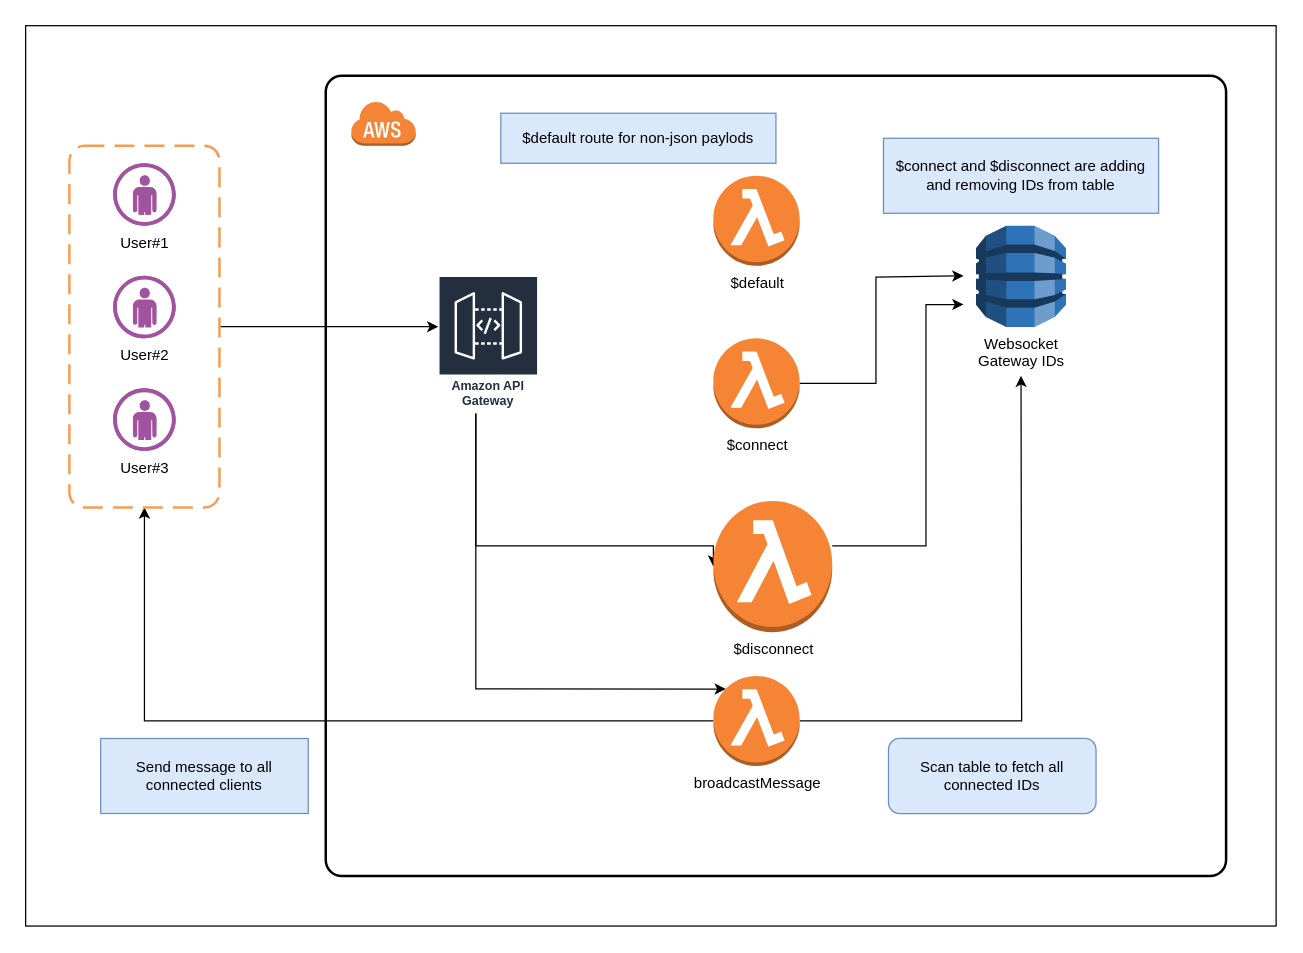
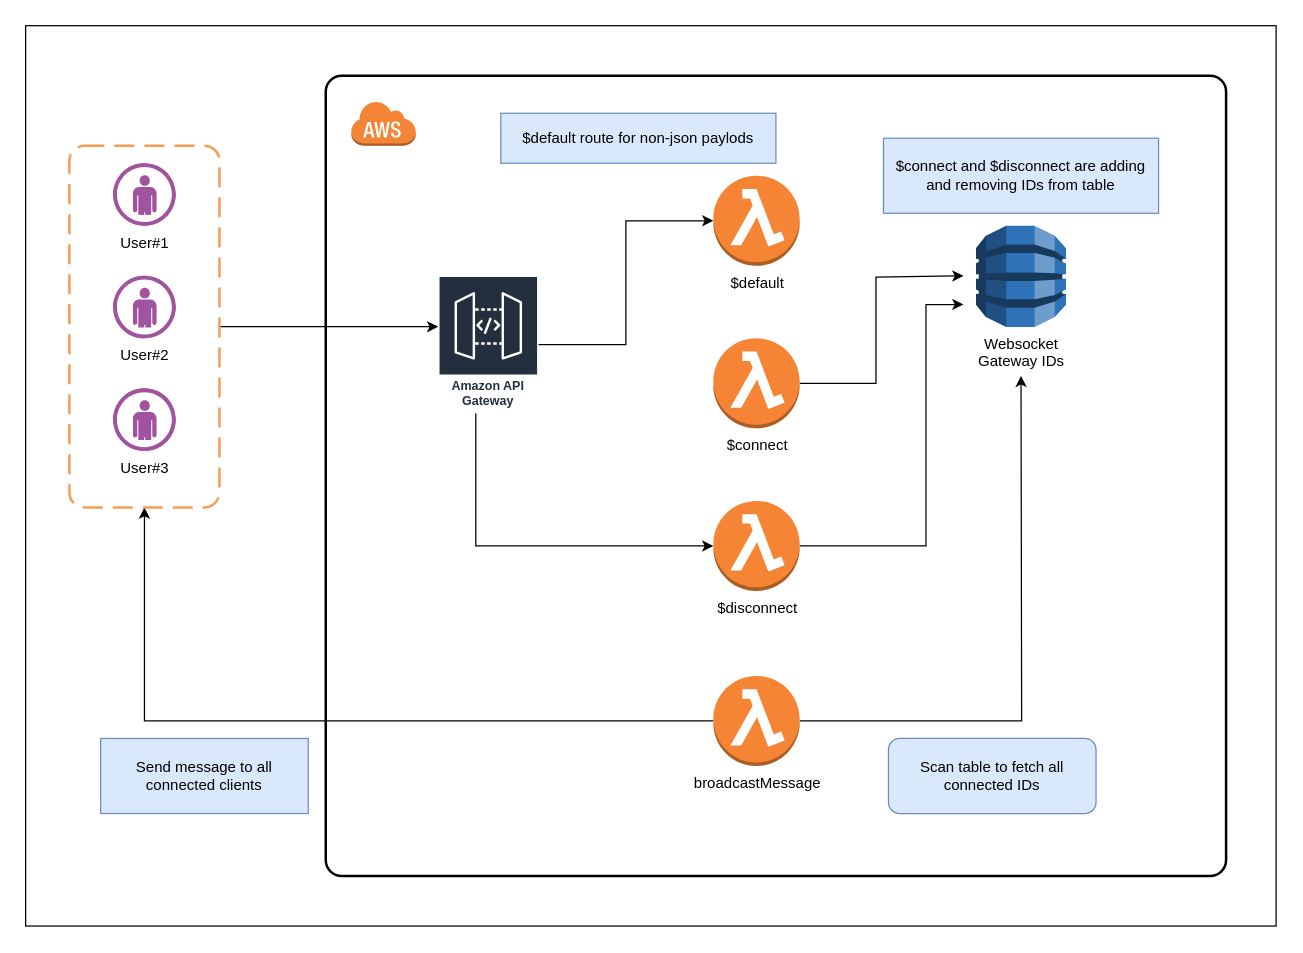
  <mxCell id="0" />
  <mxCell id="1" parent="0" />
  <mxCell id="2" value="" style="rounded=0;whiteSpace=wrap;html=1;" vertex="1" parent="1"><mxGeometry x="20" y="20" width="1000" height="720" as="geometry" /></mxCell>
  <mxCell id="3" value="" style="rounded=1;arcSize=2;dashed=0;fillColor=none;gradientColor=none;strokeWidth=2;" vertex="1" parent="1"><mxGeometry x="260" y="60" width="720" height="640" as="geometry" /></mxCell>
  <mxCell id="4" value="" style="dashed=0;html=1;shape=mxgraph.aws3.cloud;fillColor=#F58536;gradientColor=none;dashed=0;" vertex="1" parent="1"><mxGeometry x="280" y="80" width="52" height="36" as="geometry" /></mxCell>
+ <mxCell id="5" style="edgeStyle=orthogonalEdgeStyle;rounded=0;orthogonalLoop=1;jettySize=auto;html=1;entryX=0;entryY=0.5;entryDx=0;entryDy=0;entryPerimeter=0;" edge="1" parent="1" source="8" target="9"><mxGeometry relative="1" as="geometry" /></mxCell>
  <mxCell id="6" style="edgeStyle=orthogonalEdgeStyle;rounded=0;orthogonalLoop=1;jettySize=auto;html=1;entryX=0;entryY=0.5;entryDx=0;entryDy=0;entryPerimeter=0;" edge="1" parent="1" source="8" target="13"><mxGeometry relative="1" as="geometry"><Array as="points"><mxPoint x="380" y="436" /></Array></mxGeometry></mxCell>
- <mxCell id="7" style="edgeStyle=orthogonalEdgeStyle;rounded=0;orthogonalLoop=1;jettySize=auto;html=1;entryX=0.145;entryY=0.145;entryDx=0;entryDy=0;entryPerimeter=0;" edge="1" parent="1" source="8" target="16"><mxGeometry relative="1" as="geometry"><Array as="points"><mxPoint x="380" y="550" /></Array></mxGeometry></mxCell>
  <mxCell id="8" value="Amazon API Gateway" style="sketch=0;outlineConnect=0;fontColor=#232F3E;gradientColor=none;strokeColor=#ffffff;fillColor=#232F3E;dashed=0;verticalLabelPosition=middle;verticalAlign=bottom;align=center;html=1;whiteSpace=wrap;fontSize=10;fontStyle=1;spacing=3;shape=mxgraph.aws4.productIcon;prIcon=mxgraph.aws4.api_gateway;" vertex="1" parent="1"><mxGeometry x="350" y="220" width="80" height="110" as="geometry" /></mxCell>
  <mxCell id="9" value="$default" style="outlineConnect=0;dashed=0;verticalLabelPosition=bottom;verticalAlign=top;align=center;html=1;shape=mxgraph.aws3.lambda_function;fillColor=#F58534;gradientColor=none;" vertex="1" parent="1"><mxGeometry x="570" y="140" width="69" height="72" as="geometry" /></mxCell>
  <mxCell id="10" style="edgeStyle=orthogonalEdgeStyle;rounded=0;orthogonalLoop=1;jettySize=auto;html=1;" edge="1" parent="1" source="11"><mxGeometry relative="1" as="geometry"><mxPoint x="770" y="220" as="targetPoint" /><Array as="points"><mxPoint x="700" y="306" /><mxPoint x="700" y="221" /></Array></mxGeometry></mxCell>
  <mxCell id="11" value="$connect" style="outlineConnect=0;dashed=0;verticalLabelPosition=bottom;verticalAlign=top;align=center;html=1;shape=mxgraph.aws3.lambda_function;fillColor=#F58534;gradientColor=none;" vertex="1" parent="1"><mxGeometry x="570" y="270" width="69" height="72" as="geometry" /></mxCell>
  <mxCell id="12" style="edgeStyle=orthogonalEdgeStyle;rounded=0;orthogonalLoop=1;jettySize=auto;html=1;" edge="1" parent="1" source="13"><mxGeometry relative="1" as="geometry"><mxPoint x="770" y="243" as="targetPoint" /><Array as="points"><mxPoint x="740" y="436" /><mxPoint x="740" y="243" /></Array></mxGeometry></mxCell>
- <mxCell id="13" value="$disconnect" style="outlineConnect=0;dashed=0;verticalLabelPosition=bottom;verticalAlign=top;align=center;html=1;shape=mxgraph.aws3.lambda_function;fillColor=#F58534;gradientColor=none;" vertex="1" parent="1"><mxGeometry x="570" y="400" width="95" height="105" as="geometry" /></mxCell>
+ <mxCell id="13" value="$disconnect" style="outlineConnect=0;dashed=0;verticalLabelPosition=bottom;verticalAlign=top;align=center;html=1;shape=mxgraph.aws3.lambda_function;fillColor=#F58534;gradientColor=none;" vertex="1" parent="1"><mxGeometry x="570" y="400" width="69" height="72" as="geometry" /></mxCell>
  <mxCell id="14" style="edgeStyle=orthogonalEdgeStyle;rounded=0;orthogonalLoop=1;jettySize=auto;html=1;" edge="1" parent="1" source="16"><mxGeometry relative="1" as="geometry"><mxPoint x="816" y="300" as="targetPoint" /></mxGeometry></mxCell>
  <mxCell id="15" style="edgeStyle=orthogonalEdgeStyle;rounded=0;orthogonalLoop=1;jettySize=auto;html=1;entryX=0.5;entryY=1;entryDx=0;entryDy=0;" edge="1" parent="1" source="16" target="22"><mxGeometry relative="1" as="geometry"><mxPoint x="120" y="420" as="targetPoint" /></mxGeometry></mxCell>
  <mxCell id="16" value="broadcastMessage" style="outlineConnect=0;dashed=0;verticalLabelPosition=bottom;verticalAlign=top;align=center;html=1;shape=mxgraph.aws3.lambda_function;fillColor=#F58534;gradientColor=none;" vertex="1" parent="1"><mxGeometry x="570" y="540" width="69" height="72" as="geometry" /></mxCell>
  <mxCell id="17" value="Websocket&lt;br&gt;Gateway IDs" style="outlineConnect=0;dashed=0;verticalLabelPosition=bottom;verticalAlign=top;align=center;html=1;shape=mxgraph.aws3.dynamo_db;fillColor=#2E73B8;gradientColor=none;" vertex="1" parent="1"><mxGeometry x="780" y="180" width="72" height="81" as="geometry" /></mxCell>
  <mxCell id="18" value="User#1" style="verticalLabelPosition=bottom;sketch=0;html=1;fillColor=#A153A0;strokeColor=#ffffff;verticalAlign=top;align=center;points=[[0,0.5,0],[0.125,0.25,0],[0.25,0,0],[0.5,0,0],[0.75,0,0],[0.875,0.25,0],[1,0.5,0],[0.875,0.75,0],[0.75,1,0],[0.5,1,0],[0.125,0.75,0]];pointerEvents=1;shape=mxgraph.cisco_safe.compositeIcon;bgIcon=ellipse;resIcon=mxgraph.cisco_safe.design.user;" vertex="1" parent="1"><mxGeometry x="90" y="130" width="50" height="50" as="geometry" /></mxCell>
  <mxCell id="19" value="User#2" style="verticalLabelPosition=bottom;sketch=0;html=1;fillColor=#A153A0;strokeColor=#ffffff;verticalAlign=top;align=center;points=[[0,0.5,0],[0.125,0.25,0],[0.25,0,0],[0.5,0,0],[0.75,0,0],[0.875,0.25,0],[1,0.5,0],[0.875,0.75,0],[0.75,1,0],[0.5,1,0],[0.125,0.75,0]];pointerEvents=1;shape=mxgraph.cisco_safe.compositeIcon;bgIcon=ellipse;resIcon=mxgraph.cisco_safe.design.user;" vertex="1" parent="1"><mxGeometry x="90" y="220" width="50" height="50" as="geometry" /></mxCell>
  <mxCell id="20" value="User#3" style="verticalLabelPosition=bottom;sketch=0;html=1;fillColor=#A153A0;strokeColor=#ffffff;verticalAlign=top;align=center;points=[[0,0.5,0],[0.125,0.25,0],[0.25,0,0],[0.5,0,0],[0.75,0,0],[0.875,0.25,0],[1,0.5,0],[0.875,0.75,0],[0.75,1,0],[0.5,1,0],[0.125,0.75,0]];pointerEvents=1;shape=mxgraph.cisco_safe.compositeIcon;bgIcon=ellipse;resIcon=mxgraph.cisco_safe.design.user;" vertex="1" parent="1"><mxGeometry x="90" y="310" width="50" height="50" as="geometry" /></mxCell>
  <mxCell id="21" style="edgeStyle=orthogonalEdgeStyle;rounded=0;orthogonalLoop=1;jettySize=auto;html=1;" edge="1" parent="1" source="22" target="8"><mxGeometry relative="1" as="geometry"><Array as="points"><mxPoint x="300" y="260" /><mxPoint x="300" y="260" /></Array></mxGeometry></mxCell>
  <mxCell id="22" value="" style="rounded=1;arcSize=10;dashed=1;strokeColor=#F59D56;fillColor=none;gradientColor=none;dashPattern=8 4;strokeWidth=2;" vertex="1" parent="1"><mxGeometry x="55" y="116" width="120" height="289.25" as="geometry" /></mxCell>
  <mxCell id="23" value="Send message to all connected clients" style="rounded=0;whiteSpace=wrap;html=1;fillColor=#dae8fc;strokeColor=#6c8ebf;" vertex="1" parent="1"><mxGeometry x="80" y="590" width="166" height="60" as="geometry" /></mxCell>
  <mxCell id="24" value="Scan table to fetch all connected IDs" style="whiteSpace=wrap;html=1;fillColor=#dae8fc;strokeColor=#6c8ebf;rounded=1;" vertex="1" parent="1"><mxGeometry x="710" y="590" width="166" height="60" as="geometry" /></mxCell>
  <mxCell id="25" value="$connect and $disconnect are adding and removing IDs from table" style="rounded=0;whiteSpace=wrap;html=1;fillColor=#dae8fc;strokeColor=#6c8ebf;" vertex="1" parent="1"><mxGeometry x="706" y="110" width="220" height="60" as="geometry" /></mxCell>
  <mxCell id="26" value="$default route for non-json paylods" style="rounded=0;whiteSpace=wrap;html=1;fillColor=#dae8fc;strokeColor=#6c8ebf;" vertex="1" parent="1"><mxGeometry x="400" y="90" width="220" height="40" as="geometry" /></mxCell>
